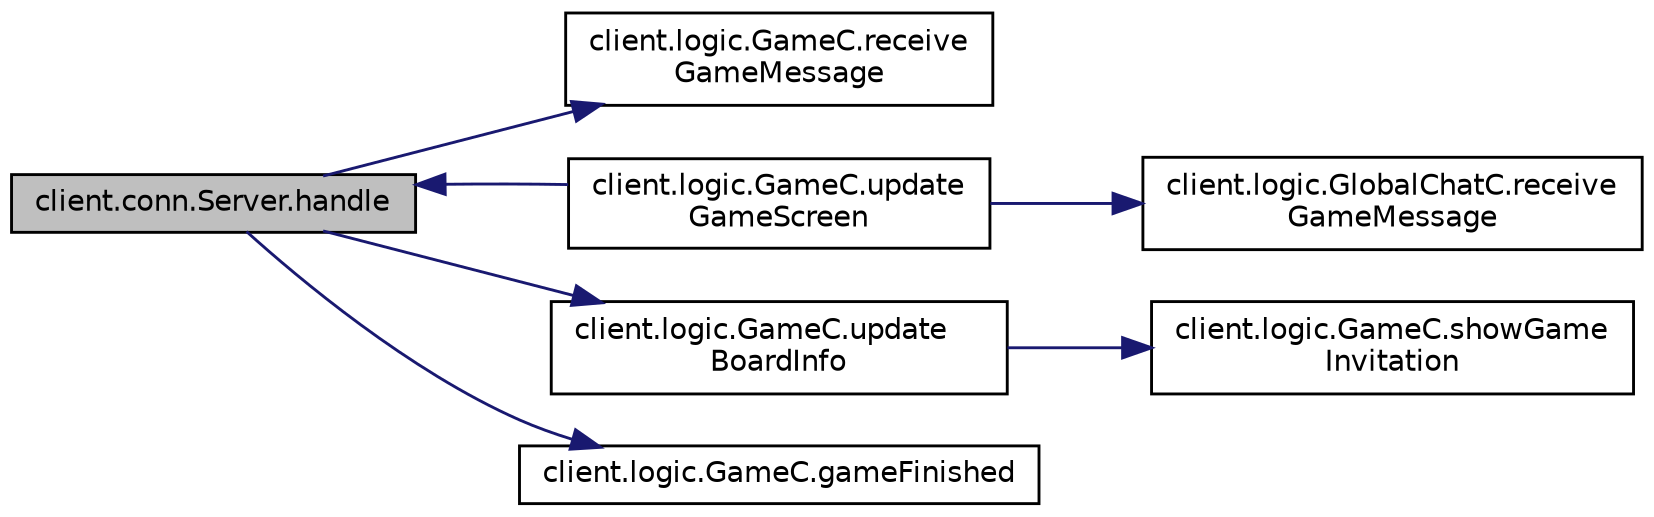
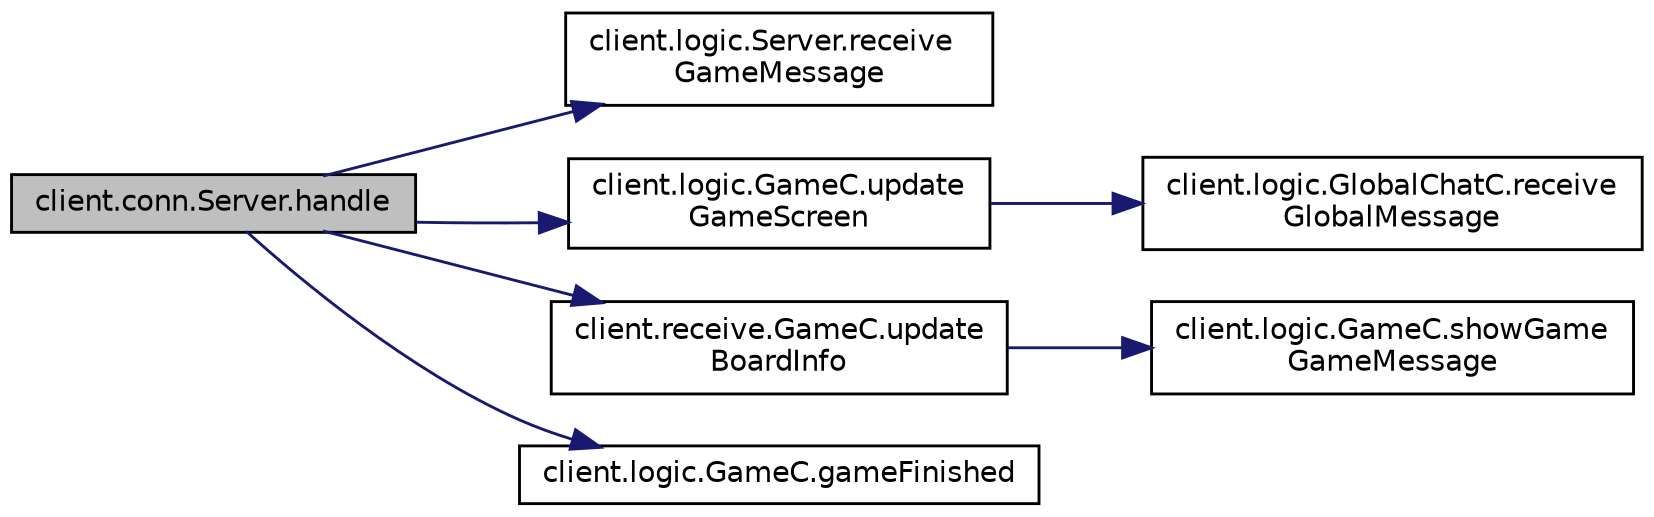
  digraph {
    rankdir=LR
    node [color=black fillcolor=white fontname=Helvetica fontsize=10 shape=record style=filled]
    edge [color=midnightblue fontname=Helvetica fontsize=10 labelfontname=Helvetica labelfontsize=10 style=solid]
    n1 [fillcolor=grey75 fontcolor=black height=0.2 label="client.conn.Server.handle" width=0.4]
-   n2 [height=0.2 label="client.logic.GameC.receive\lGameMessage" width=0.4]
+   n2 [height=0.2 label="client.logic.Server.receive\lGameMessage" width=0.4]
    n3 [height=0.2 label="client.logic.GameC.update\lGameScreen" width=0.4]
-   n4 [height=0.2 label="client.logic.GameC.update\lBoardInfo" width=0.4]
+   n4 [height=0.2 label="client.receive.GameC.update\lBoardInfo" width=0.4]
    n5 [height=0.2 label="client.logic.GameC.gameFinished" width=0.4]
-   n6 [height=0.2 label="client.logic.GlobalChatC.receive\lGameMessage" width=0.4]
-   n7 [height=0.2 label="client.logic.GameC.showGame\lInvitation" width=0.4]
+   n6 [height=0.2 label="client.logic.GlobalChatC.receive\lGlobalMessage" width=0.4]
+   n7 [height=0.2 label="client.logic.GameC.showGame\lGameMessage" width=0.4]
    n1 -> n2
-   n3 -> n1
+   n1 -> n3
    n1 -> n4
    n1 -> n5
    n3 -> n6
    n4 -> n7
  }
